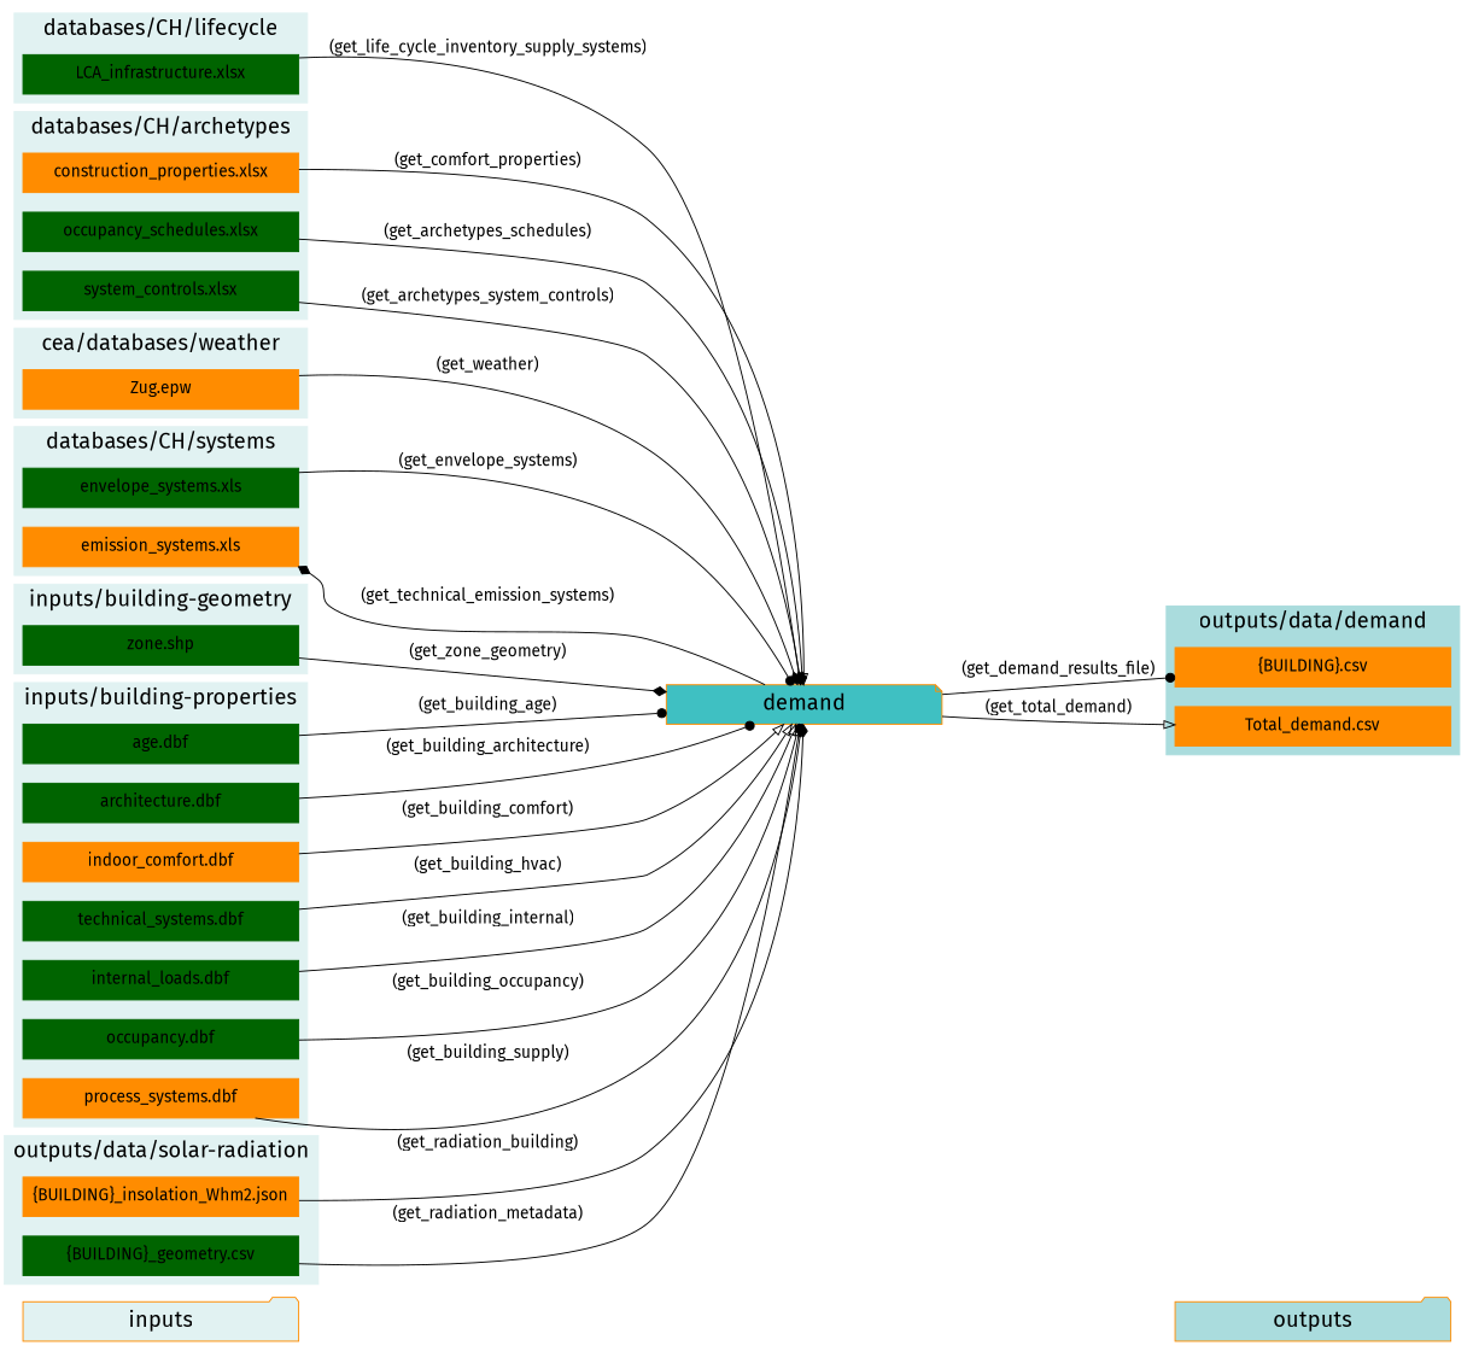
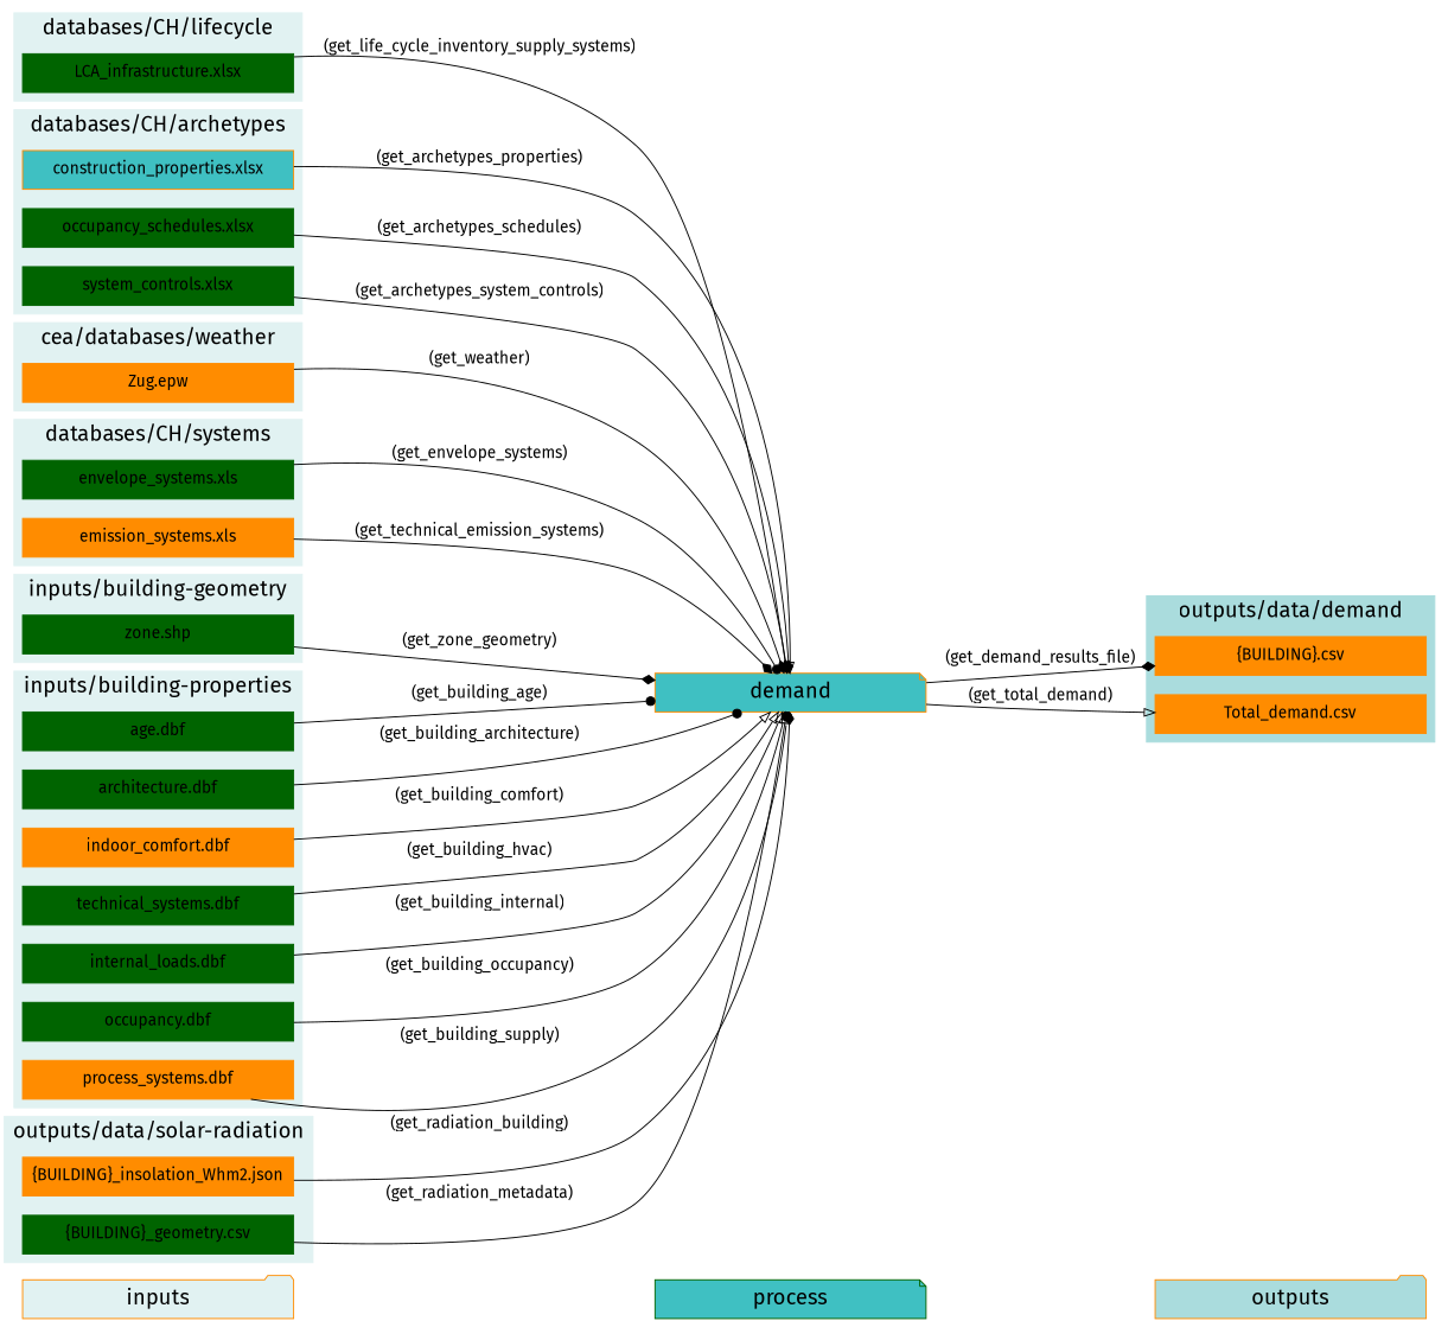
  digraph {
    fontname="Fira Sans"
    newrank=true
    rankdir=LR
    node [color=darkgreen fixedsize=true fontname="Fira Sans" fontsize=15 shape=box style=filled]
    edge [fontname="Fira Sans" fontsize=15 arrowhead=diamond]
+   process [fillcolor="#3FC0C2" fontsize=20 shape=note width=3.503]
    outputs [color=darkorange fillcolor="#aadcdd" fontsize=20 shape=folder width=3.503]
    inputs [color=darkorange fillcolor="#E1F2F2" fontsize=20 shape=folder width=3.503]
    "LCA_infrastructure.xlsx" [width=3.503]
-   "construction_properties.xlsx" [color=darkorange width=3.503]
+   "construction_properties.xlsx" [color=darkorange width=3.503 fillcolor="#3FC0C2"]
    "occupancy_schedules.xlsx" [width=3.503]
    "system_controls.xlsx" [width=3.503]
    "Zug.epw" [color=darkorange width=3.503]
    "envelope_systems.xls" [width=3.503]
    "emission_systems.xls" [color=darkorange width=3.503]
    "zone.shp" [width=3.503]
    "age.dbf" [width=3.503]
    "architecture.dbf" [width=3.503]
    "indoor_comfort.dbf" [color=darkorange width=3.503]
    "technical_systems.dbf" [width=3.503]
    "internal_loads.dbf" [width=3.503]
    "occupancy.dbf" [width=3.503]
    n18 [color=darkorange label="process_systems.dbf" width=3.503]
    "{BUILDING}.csv" [color=darkorange width=3.503]
    "Total_demand.csv" [color=darkorange width=3.503]
    "{BUILDING}_insolation_Whm2.json" [color=darkorange width=3.503]
    "{BUILDING}_geometry.csv" [width=3.503]
    demand [color=darkorange fillcolor="#3FC0C2" fontsize=20 shape=note width=3.503]
    subgraph cluster_1 {
      fontsize=25
      style=invis
+     process
      outputs
      inputs
    }
    subgraph cluster_2 {
      color="#E1F2F2"
      fontsize=20
      label="databases/CH/lifecycle"
      rank=same
      style=filled
      "LCA_infrastructure.xlsx"
    }
    subgraph cluster_3 {
      color="#E1F2F2"
      fontsize=20
      label="cea/databases/weather"
      rank=same
      style=filled
      "Zug.epw"
    }
    subgraph cluster_4 {
      color="#E1F2F2"
      fontsize=20
      label="databases/CH/archetypes"
      rank=same
      style=filled
      "construction_properties.xlsx"
      "occupancy_schedules.xlsx"
      "system_controls.xlsx"
    }
    subgraph cluster_5 {
      color="#E1F2F2"
      fontsize=20
      label="databases/CH/systems"
      rank=same
      style=filled
      "envelope_systems.xls"
      "emission_systems.xls"
    }
    subgraph cluster_6 {
      color="#E1F2F2"
      fontsize=20
      label="inputs/building-geometry"
      rank=same
      style=filled
      "zone.shp"
    }
    subgraph cluster_7 {
      color="#E1F2F2"
      fontsize=20
      label="inputs/building-properties"
      rank=same
      style=filled
      "age.dbf"
      "architecture.dbf"
      "indoor_comfort.dbf"
      "technical_systems.dbf"
      "internal_loads.dbf"
      "occupancy.dbf"
      n18
    }
    subgraph cluster_8 {
      color="#aadcdd"
      fontsize=20
      label="outputs/data/demand"
      rank=same
      style=filled
      "{BUILDING}.csv"
      "Total_demand.csv"
    }
    subgraph cluster_9 {
      color="#E1F2F2"
      fontsize=20
      label="outputs/data/solar-radiation"
      rank=same
      style=filled
      "{BUILDING}_insolation_Whm2.json"
      "{BUILDING}_geometry.csv"
    }
+   process -> outputs [style=invis arrowhead=""]
+   inputs -> process [style=invis arrowhead=""]
    "LCA_infrastructure.xlsx" -> demand [label="(get_life_cycle_inventory_supply_systems)"]
-   "construction_properties.xlsx" -> demand [arrowhead=onormal label="(get_comfort_properties)"]
+   "construction_properties.xlsx" -> demand [arrowhead=onormal label="(get_archetypes_properties)"]
    "occupancy_schedules.xlsx" -> demand [label="(get_archetypes_schedules)"]
    "system_controls.xlsx" -> demand [label="(get_archetypes_system_controls)"]
    "Zug.epw" -> demand [label="(get_weather)"]
    "envelope_systems.xls" -> demand [arrowhead=dot label="(get_envelope_systems)"]
-   demand -> "emission_systems.xls" [label="(get_technical_emission_systems)"]
+   "emission_systems.xls" -> demand [label="(get_technical_emission_systems)"]
    "zone.shp" -> demand [label="(get_zone_geometry)"]
    "age.dbf" -> demand [arrowhead=dot label="(get_building_age)"]
    "architecture.dbf" -> demand [arrowhead=dot label="(get_building_architecture)"]
    "indoor_comfort.dbf" -> demand [arrowhead=onormal label="(get_building_comfort)"]
    "technical_systems.dbf" -> demand [arrowhead=onormal label="(get_building_hvac)"]
    "internal_loads.dbf" -> demand [arrowhead=onormal label="(get_building_internal)"]
    "occupancy.dbf" -> demand [arrowhead=onormal label="(get_building_occupancy)"]
-   n18 -> demand [label="(get_building_supply)"]
+   n18 -> demand [arrowhead=dot label="(get_building_supply)"]
    "{BUILDING}_insolation_Whm2.json" -> demand [label="(get_radiation_building)"]
    "{BUILDING}_geometry.csv" -> demand [arrowhead=dot label="(get_radiation_metadata)"]
-   demand -> "{BUILDING}.csv" [arrowhead=dot label="(get_demand_results_file)"]
+   demand -> "{BUILDING}.csv" [label="(get_demand_results_file)"]
    demand -> "Total_demand.csv" [arrowhead=onormal label="(get_total_demand)"]
  }
